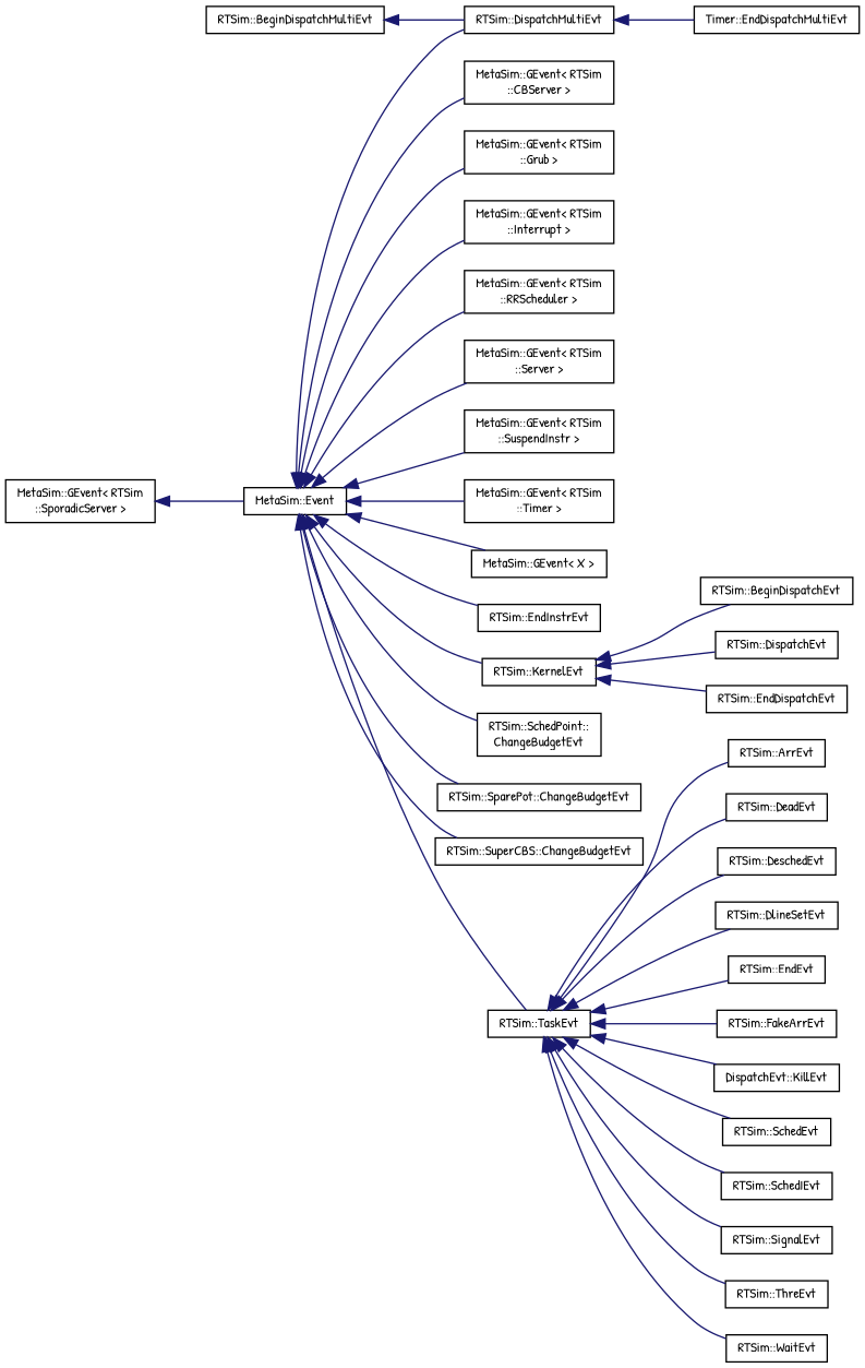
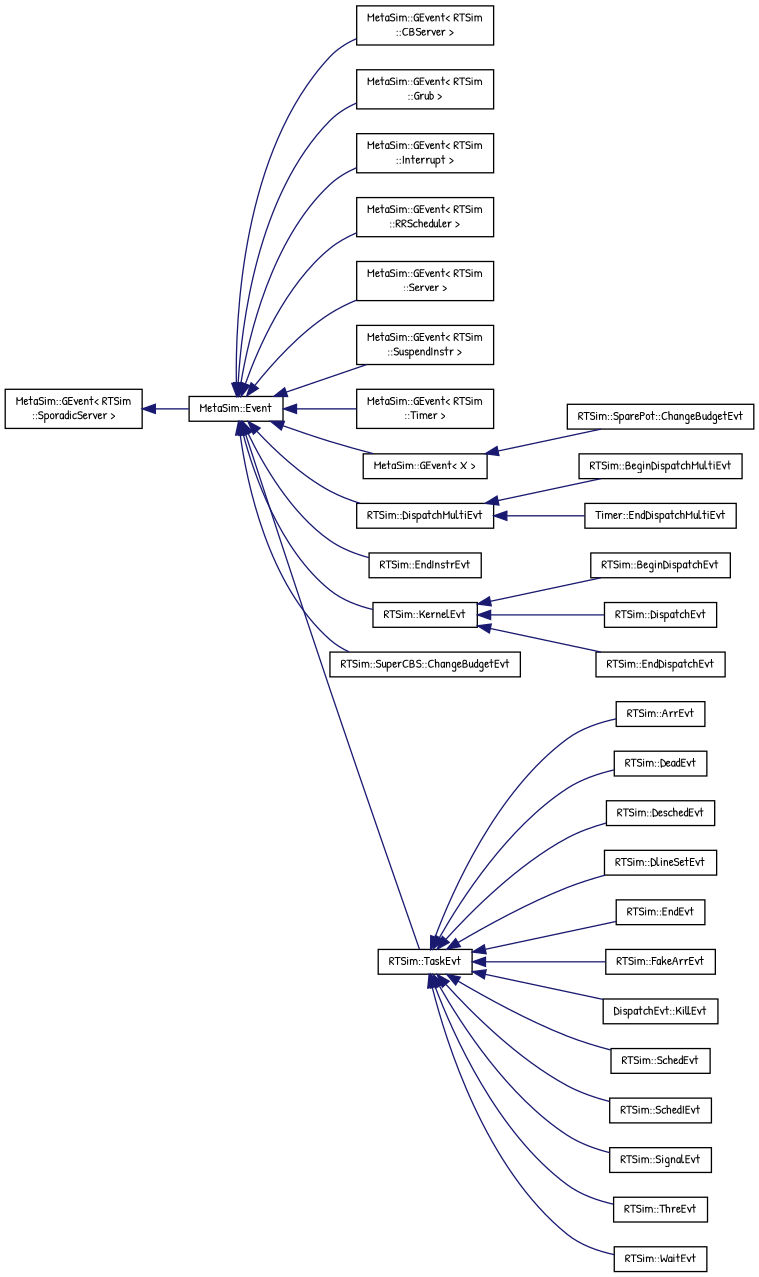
  digraph {
    fontname="Patrick Hand"
    rankdir=LR
    node [color=black fillcolor=white fontname="Patrick Hand" fontsize=10 shape=record style=filled]
    edge [color=midnightblue dir=back fontname="Patrick Hand" fontsize=10 labelfontname=Helvetica labelfontsize=10 style=solid]
    n1 [height=0.2 label="MetaSim::Event" width=0.4]
    n2 [height=0.2 label="MetaSim::GEvent\< RTSim\l::CBServer \>" width=0.4]
    n3 [height=0.2 label="MetaSim::GEvent\< RTSim\l::Grub \>" width=0.4]
    n4 [height=0.2 label="MetaSim::GEvent\< RTSim\l::Interrupt \>" width=0.4]
    n5 [height=0.2 label="MetaSim::GEvent\< RTSim\l::RRScheduler \>" width=0.4]
    n6 [height=0.2 label="MetaSim::GEvent\< RTSim\l::Server \>" width=0.4]
    n7 [height=0.2 label="MetaSim::GEvent\< RTSim\l::SuspendInstr \>" width=0.4]
    n8 [height=0.2 label="MetaSim::GEvent\< RTSim\l::Timer \>" width=0.4]
    n9 [height=0.2 label="MetaSim::GEvent\< X \>" width=0.4]
    n10 [height=0.2 label="RTSim::DispatchMultiEvt" width=0.4]
    n11 [height=0.2 label="RTSim::EndInstrEvt" width=0.4]
    n12 [height=0.2 label="RTSim::KernelEvt" width=0.4]
-   n13 [height=0.2 label="RTSim::SchedPoint::\lChangeBudgetEvt" width=0.4]
    n14 [height=0.2 label="RTSim::SparePot::ChangeBudgetEvt" width=0.4]
    n15 [height=0.2 label="RTSim::SuperCBS::ChangeBudgetEvt" width=0.4]
    n16 [height=0.2 label="RTSim::TaskEvt" width=0.4]
    n17 [height=0.2 label="MetaSim::GEvent\< RTSim\l::SporadicServer \>" width=0.4]
    n18 [height=0.2 label="RTSim::BeginDispatchMultiEvt" width=0.4]
    n19 [height=0.2 label="Timer::EndDispatchMultiEvt" width=0.4]
    n20 [height=0.2 label="RTSim::BeginDispatchEvt" width=0.4]
    n21 [height=0.2 label="RTSim::DispatchEvt" width=0.4]
    n22 [height=0.2 label="RTSim::EndDispatchEvt" width=0.4]
    n23 [height=0.2 label="RTSim::ArrEvt" width=0.4]
    n24 [height=0.2 label="RTSim::DeadEvt" width=0.4]
    n25 [height=0.2 label="RTSim::DeschedEvt" width=0.4]
    n26 [height=0.2 label="RTSim::DlineSetEvt" width=0.4]
    n27 [height=0.2 label="RTSim::EndEvt" width=0.4]
    n28 [height=0.2 label="RTSim::FakeArrEvt" width=0.4]
    n29 [height=0.2 label="DispatchEvt::KillEvt" width=0.4]
    n30 [height=0.2 label="RTSim::SchedEvt" width=0.4]
    n31 [height=0.2 label="RTSim::SchedIEvt" width=0.4]
    n32 [height=0.2 label="RTSim::SignalEvt" width=0.4]
    n33 [height=0.2 label="RTSim::ThreEvt" width=0.4]
    n34 [height=0.2 label="RTSim::WaitEvt" width=0.4]
    n1 -> n2
    n1 -> n3
    n1 -> n4
    n1 -> n5
    n1 -> n6
    n1 -> n7
    n1 -> n8
    n1 -> n9
    n1 -> n10
    n1 -> n11
    n1 -> n12
-   n1 -> n13
-   n1 -> n14
+   n9 -> n14
    n1 -> n15
    n1 -> n16
-   n18 -> n10
+   n10 -> n18
    n10 -> n19
    n12 -> n20
    n12 -> n21
    n12 -> n22
    n16 -> n23
    n16 -> n24
    n16 -> n25
    n16 -> n26
    n16 -> n27
    n16 -> n28
    n16 -> n29
    n16 -> n30
    n16 -> n31
    n16 -> n32
    n16 -> n33
    n16 -> n34
    n17 -> n1
  }
